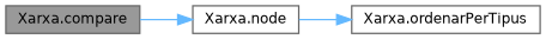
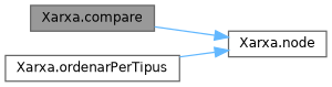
  digraph {
    rankdir=LR
    node [color=grey40 fillcolor=white fontname=Helvetica fontsize=10 shape=box style=filled]
    edge [color=steelblue1 fontname=Helvetica fontsize=10 labelfontname=Helvetica labelfontsize=10 style=solid]
    n1 [color=gray40 fillcolor=grey60 fontcolor=black height=0.2 label="Xarxa.compare" width=0.4]
    n2 [height=0.2 label="Xarxa.node" width=0.4]
    n3 [height=0.2 label="Xarxa.ordenarPerTipus" width=0.4]
    n1 -> n2
-   n2 -> n3
+   n3 -> n2
  }
